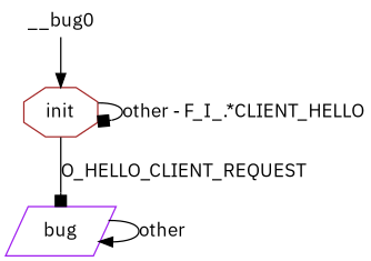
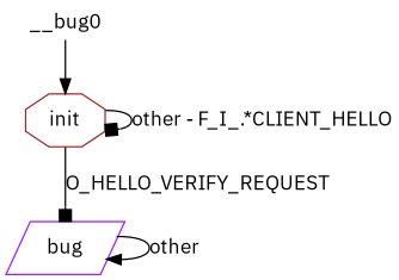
  digraph {
    fontname="IBM Plex Sans"
    node [color=purple fontname="IBM Plex Sans"]
    edge [arrowhead=box fontname="IBM Plex Sans"]
    init [color=brown shape=octagon]
    bug [shape=parallelogram]
    n3 [height=0 label=__bug0 shape=none width=0]
    init -> init [label="other - F_I_.*CLIENT_HELLO"]
-   init -> bug [label=O_HELLO_CLIENT_REQUEST]
+   init -> bug [label=O_HELLO_VERIFY_REQUEST]
    bug -> bug [arrowhead=normal label=other]
    n3 -> init [arrowhead=normal]
  }
